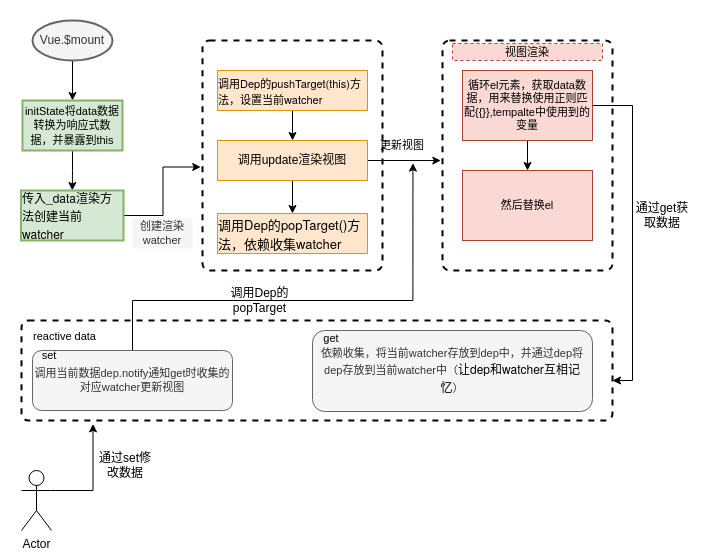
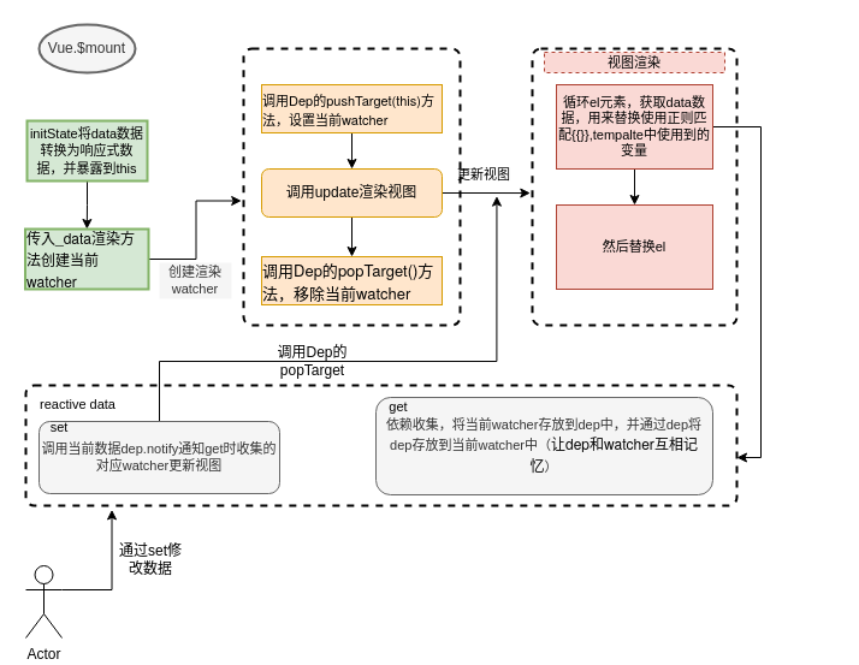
  <mxCell id="0" />
  <mxCell id="1" parent="0" />
- <mxCell id="2" value="" style="edgeStyle=orthogonalEdgeStyle;rounded=0;orthogonalLoop=1;jettySize=auto;html=1;" edge="1" parent="1" source="3" target="5"><mxGeometry relative="1" as="geometry" /></mxCell>
  <mxCell id="3" value="Vue.$mount" style="strokeWidth=2;html=1;shape=mxgraph.flowchart.start_1;whiteSpace=wrap;fillColor=#f5f5f5;fontColor=#333333;strokeColor=#666666;" vertex="1" parent="1"><mxGeometry x="32" y="20" width="80" height="40" as="geometry" /></mxCell>
  <mxCell id="4" value="" style="edgeStyle=orthogonalEdgeStyle;rounded=0;orthogonalLoop=1;jettySize=auto;html=1;fontColor=#000000;" edge="1" parent="1" source="5" target="7"><mxGeometry relative="1" as="geometry" /></mxCell>
  <mxCell id="5" value="&lt;font style=&quot;font-size: 11px;&quot;&gt;initState将data数据转换为响应式数据，并暴露到this&lt;/font&gt;" style="whiteSpace=wrap;html=1;strokeWidth=2;fillColor=#d5e8d4;strokeColor=#82b366;fontColor=#000000;" vertex="1" parent="1"><mxGeometry x="22" y="100" width="100" height="50" as="geometry" /></mxCell>
  <mxCell id="6" style="edgeStyle=orthogonalEdgeStyle;rounded=0;orthogonalLoop=1;jettySize=auto;html=1;entryX=-0.01;entryY=0.55;entryDx=0;entryDy=0;entryPerimeter=0;fontSize=11;fontColor=#000000;" edge="1" parent="1" source="7" target="8"><mxGeometry relative="1" as="geometry" /></mxCell>
  <mxCell id="7" value="&lt;p style=&quot;margin: 0px; font-variant-numeric: normal; font-variant-east-asian: normal; font-stretch: normal; line-height: normal; font-family: &amp;quot;Helvetica Neue&amp;quot;; text-align: start;&quot; class=&quot;p1&quot;&gt;&lt;span style=&quot;font-variant-numeric: normal; font-variant-east-asian: normal; font-stretch: normal; line-height: normal; font-family: &amp;quot;PingFang SC&amp;quot;;&quot; class=&quot;s1&quot;&gt;传入&lt;/span&gt;_data&lt;span style=&quot;font-variant-numeric: normal; font-variant-east-asian: normal; font-stretch: normal; line-height: normal; font-family: &amp;quot;PingFang SC&amp;quot;;&quot; class=&quot;s1&quot;&gt;渲染方法创建当前&lt;/span&gt;watcher&lt;/p&gt;" style="whiteSpace=wrap;html=1;fillColor=#d5e8d4;strokeColor=#82b366;fontColor=#000000;strokeWidth=2;" vertex="1" parent="1"><mxGeometry x="20.5" y="190" width="102.5" height="50" as="geometry" /></mxCell>
  <mxCell id="8" value="" style="rounded=1;whiteSpace=wrap;html=1;absoluteArcSize=1;arcSize=14;strokeWidth=2;fontSize=12;fontColor=#000000;dashed=1;" vertex="1" parent="1"><mxGeometry x="202" y="40" width="180" height="230" as="geometry" /></mxCell>
  <mxCell id="9" value="" style="edgeStyle=orthogonalEdgeStyle;rounded=0;orthogonalLoop=1;jettySize=auto;html=1;fontSize=11;fontColor=#000000;" edge="1" parent="1" source="10" target="13"><mxGeometry relative="1" as="geometry" /></mxCell>
  <mxCell id="10" value="&lt;p style=&quot;margin: 0px; font-variant-numeric: normal; font-variant-east-asian: normal; font-stretch: normal; line-height: normal; font-family: &amp;quot;Helvetica Neue&amp;quot;; text-align: start; font-size: 11px;&quot; class=&quot;p1&quot;&gt;&lt;span style=&quot;font-variant-numeric: normal; font-variant-east-asian: normal; font-stretch: normal; line-height: normal; font-family: &amp;quot;PingFang SC&amp;quot;;&quot; class=&quot;s1&quot;&gt;调用&lt;/span&gt;Dep&lt;span style=&quot;font-variant-numeric: normal; font-variant-east-asian: normal; font-stretch: normal; line-height: normal; font-family: &amp;quot;PingFang SC&amp;quot;;&quot; class=&quot;s1&quot;&gt;的&lt;/span&gt;pushTarget(this)&lt;span style=&quot;font-variant-numeric: normal; font-variant-east-asian: normal; font-stretch: normal; line-height: normal; font-family: &amp;quot;PingFang SC&amp;quot;;&quot; class=&quot;s1&quot;&gt;方法，设置当前&lt;/span&gt;watcher&lt;/p&gt;" style="rounded=0;whiteSpace=wrap;html=1;fontSize=12;fillColor=#ffe6cc;strokeColor=#d79b00;" vertex="1" parent="1"><mxGeometry x="217" y="70" width="150" height="40" as="geometry" /></mxCell>
  <mxCell id="11" value="" style="edgeStyle=orthogonalEdgeStyle;rounded=0;orthogonalLoop=1;jettySize=auto;html=1;fontSize=11;fontColor=#000000;" edge="1" parent="1" source="13" target="14"><mxGeometry relative="1" as="geometry" /></mxCell>
  <mxCell id="12" style="edgeStyle=orthogonalEdgeStyle;rounded=0;orthogonalLoop=1;jettySize=auto;html=1;entryX=-0.01;entryY=0.522;entryDx=0;entryDy=0;entryPerimeter=0;fontSize=11;fontColor=#000000;" edge="1" parent="1" source="13" target="15"><mxGeometry relative="1" as="geometry" /></mxCell>
- <mxCell id="13" value="调用update渲染视图" style="whiteSpace=wrap;html=1;fillColor=#ffe6cc;strokeColor=#d79b00;rounded=0;" vertex="1" parent="1"><mxGeometry x="217" y="140" width="150" height="40" as="geometry" /></mxCell>
- <mxCell id="14" value="&lt;p style=&quot;margin: 0px; font-variant-numeric: normal; font-variant-east-asian: normal; font-stretch: normal; font-size: 13px; line-height: normal; font-family: &amp;quot;Helvetica Neue&amp;quot;; text-align: start;&quot; class=&quot;p1&quot;&gt;&lt;span style=&quot;font-variant-numeric: normal; font-variant-east-asian: normal; font-stretch: normal; line-height: normal; font-family: &amp;quot;PingFang SC&amp;quot;;&quot; class=&quot;s1&quot;&gt;调用&lt;/span&gt;Dep&lt;span style=&quot;font-variant-numeric: normal; font-variant-east-asian: normal; font-stretch: normal; line-height: normal; font-family: &amp;quot;PingFang SC&amp;quot;;&quot; class=&quot;s1&quot;&gt;的&lt;/span&gt;popTarget()&lt;span style=&quot;font-variant-numeric: normal; font-variant-east-asian: normal; font-stretch: normal; line-height: normal; font-family: &amp;quot;PingFang SC&amp;quot;;&quot; class=&quot;s1&quot;&gt;方法，依赖收集&lt;/span&gt;watcher&lt;/p&gt;" style="whiteSpace=wrap;html=1;fillColor=#ffe6cc;strokeColor=#d79b00;rounded=0;" vertex="1" parent="1"><mxGeometry x="217" y="213" width="150" height="40" as="geometry" /></mxCell>
+ <mxCell id="13" value="调用update渲染视图" style="whiteSpace=wrap;html=1;fillColor=#ffe6cc;strokeColor=#d79b00;rounded=1;" vertex="1" parent="1"><mxGeometry x="217" y="140" width="150" height="40" as="geometry" /></mxCell>
+ <mxCell id="14" value="&lt;p style=&quot;margin: 0px; font-variant-numeric: normal; font-variant-east-asian: normal; font-stretch: normal; font-size: 13px; line-height: normal; font-family: &amp;quot;Helvetica Neue&amp;quot;; text-align: start;&quot; class=&quot;p1&quot;&gt;&lt;span style=&quot;font-variant-numeric: normal; font-variant-east-asian: normal; font-stretch: normal; line-height: normal; font-family: &amp;quot;PingFang SC&amp;quot;;&quot; class=&quot;s1&quot;&gt;调用&lt;/span&gt;Dep&lt;span style=&quot;font-variant-numeric: normal; font-variant-east-asian: normal; font-stretch: normal; line-height: normal; font-family: &amp;quot;PingFang SC&amp;quot;;&quot; class=&quot;s1&quot;&gt;的&lt;/span&gt;popTarget()&lt;span style=&quot;font-variant-numeric: normal; font-variant-east-asian: normal; font-stretch: normal; line-height: normal; font-family: &amp;quot;PingFang SC&amp;quot;;&quot; class=&quot;s1&quot;&gt;方法，移除当前&lt;/span&gt;watcher&lt;/p&gt;" style="whiteSpace=wrap;html=1;fillColor=#ffe6cc;strokeColor=#d79b00;rounded=0;" vertex="1" parent="1"><mxGeometry x="217" y="213" width="150" height="40" as="geometry" /></mxCell>
  <mxCell id="15" value="" style="rounded=1;whiteSpace=wrap;html=1;absoluteArcSize=1;arcSize=14;strokeWidth=2;fontSize=11;fontColor=#000000;dashed=1;" vertex="1" parent="1"><mxGeometry x="442" y="40" width="170" height="230" as="geometry" /></mxCell>
  <mxCell id="16" value="视图渲染" style="text;html=1;strokeColor=#ae4132;fillColor=#fad9d5;align=center;verticalAlign=middle;whiteSpace=wrap;rounded=0;dashed=1;fontSize=11;" vertex="1" parent="1"><mxGeometry x="452" y="43" width="150" height="17" as="geometry" /></mxCell>
  <mxCell id="17" value="" style="edgeStyle=orthogonalEdgeStyle;rounded=0;orthogonalLoop=1;jettySize=auto;html=1;fontSize=11;fontColor=#000000;" edge="1" parent="1" source="19" target="20"><mxGeometry relative="1" as="geometry" /></mxCell>
  <mxCell id="18" style="edgeStyle=orthogonalEdgeStyle;rounded=0;orthogonalLoop=1;jettySize=auto;html=1;entryX=1;entryY=0.6;entryDx=0;entryDy=0;entryPerimeter=0;fontSize=12;fontColor=#000000;" edge="1" parent="1" source="19" target="23"><mxGeometry relative="1" as="geometry"><Array as="points"><mxPoint x="632" y="105" /><mxPoint x="632" y="380" /></Array></mxGeometry></mxCell>
  <mxCell id="19" value="循环el元素，获取data数据，用来替换使用正则匹配{{}},tempalte中使用到的变量" style="rounded=0;whiteSpace=wrap;html=1;fontSize=11;fillColor=#fad9d5;strokeColor=#ae4132;" vertex="1" parent="1"><mxGeometry x="462" y="70" width="130" height="70" as="geometry" /></mxCell>
  <mxCell id="20" value="然后替换el" style="rounded=0;whiteSpace=wrap;html=1;fontSize=11;fillColor=#fad9d5;strokeColor=#ae4132;" vertex="1" parent="1"><mxGeometry x="462" y="170" width="130" height="70" as="geometry" /></mxCell>
  <mxCell id="21" value="&lt;font style=&quot;font-size: 11px;&quot;&gt;更新视图&lt;/font&gt;" style="text;html=1;strokeColor=none;fillColor=none;align=center;verticalAlign=middle;whiteSpace=wrap;rounded=0;fontSize=10;fontColor=#000000;" vertex="1" parent="1"><mxGeometry x="372" y="130" width="60" height="30" as="geometry" /></mxCell>
  <mxCell id="22" value="创建渲染watcher" style="text;html=1;strokeColor=none;fillColor=#f5f5f5;align=center;verticalAlign=middle;whiteSpace=wrap;rounded=0;fontSize=11;fontColor=#333333;" vertex="1" parent="1"><mxGeometry x="132" y="218" width="60" height="30" as="geometry" /></mxCell>
  <mxCell id="23" value="" style="rounded=1;whiteSpace=wrap;html=1;absoluteArcSize=1;arcSize=14;strokeWidth=2;fontSize=11;fontColor=#000000;dashed=1;" vertex="1" parent="1"><mxGeometry x="21" y="320" width="591" height="100" as="geometry" /></mxCell>
  <mxCell id="24" value="reactive data" style="text;html=1;strokeColor=none;fillColor=none;align=center;verticalAlign=middle;whiteSpace=wrap;rounded=0;dashed=1;fontSize=11;fontColor=#000000;" vertex="1" parent="1"><mxGeometry x="27" y="326" width="75" height="20" as="geometry" /></mxCell>
  <mxCell id="25" style="edgeStyle=orthogonalEdgeStyle;rounded=0;orthogonalLoop=1;jettySize=auto;html=1;fontSize=12;fontColor=#000000;entryX=0.674;entryY=1.088;entryDx=0;entryDy=0;entryPerimeter=0;" edge="1" parent="1" source="26" target="21"><mxGeometry relative="1" as="geometry"><mxPoint x="412" y="190" as="targetPoint" /><Array as="points"><mxPoint x="132" y="300" /><mxPoint x="412" y="300" /></Array></mxGeometry></mxCell>
  <mxCell id="26" value="调用当前数据dep.notify通知get时收集的对应watcher更新视图" style="rounded=1;whiteSpace=wrap;html=1;fontSize=11;fontColor=#333333;strokeColor=#666666;fillColor=#f5f5f5;" vertex="1" parent="1"><mxGeometry x="32" y="350" width="200" height="60" as="geometry" /></mxCell>
  <mxCell id="27" value="set" style="text;html=1;strokeColor=none;fillColor=none;align=center;verticalAlign=middle;whiteSpace=wrap;rounded=0;fontSize=11;fontColor=#000000;" vertex="1" parent="1"><mxGeometry x="34.5" y="350" width="27.5" height="10" as="geometry" /></mxCell>
  <mxCell id="28" value="依赖收集，将当前watcher存放到dep中，并通过dep将dep存放到当前watcher中（&lt;font style=&quot;font-size: 12px;&quot;&gt;&lt;span style=&quot;color: rgb(0, 0, 0); text-align: start; background-color: initial; font-variant-numeric: normal; font-variant-east-asian: normal; font-stretch: normal; line-height: normal; font-family: &amp;quot;PingFang SC&amp;quot;;&quot; class=&quot;s1&quot;&gt;让&lt;/span&gt;&lt;span style=&quot;color: rgb(0, 0, 0); font-family: &amp;quot;Helvetica Neue&amp;quot;; text-align: start; background-color: initial;&quot;&gt;dep&lt;/span&gt;&lt;span style=&quot;color: rgb(0, 0, 0); text-align: start; background-color: initial; font-variant-numeric: normal; font-variant-east-asian: normal; font-stretch: normal; line-height: normal; font-family: &amp;quot;PingFang SC&amp;quot;;&quot; class=&quot;s1&quot;&gt;和&lt;/span&gt;&lt;span style=&quot;color: rgb(0, 0, 0); font-family: &amp;quot;Helvetica Neue&amp;quot;; text-align: start; background-color: initial;&quot;&gt;watcher&lt;/span&gt;&lt;span style=&quot;color: rgb(0, 0, 0); text-align: start; background-color: initial; font-variant-numeric: normal; font-variant-east-asian: normal; font-stretch: normal; line-height: normal; font-family: &amp;quot;PingFang SC&amp;quot;;&quot; class=&quot;s1&quot;&gt;互相记忆&lt;/span&gt;&lt;/font&gt;&lt;span style=&quot;background-color: initial;&quot;&gt;）&lt;/span&gt;" style="rounded=1;whiteSpace=wrap;html=1;fontSize=11;fontColor=#333333;strokeColor=#666666;fillColor=#f5f5f5;" vertex="1" parent="1"><mxGeometry x="312" y="330" width="280" height="81" as="geometry" /></mxCell>
  <mxCell id="29" value="get" style="text;html=1;strokeColor=none;fillColor=none;align=center;verticalAlign=middle;whiteSpace=wrap;rounded=0;fontSize=11;fontColor=#000000;" vertex="1" parent="1"><mxGeometry x="316" y="330" width="30" height="15" as="geometry" /></mxCell>
  <mxCell id="30" value="调用Dep的popTarget" style="text;html=1;strokeColor=none;fillColor=none;align=center;verticalAlign=middle;whiteSpace=wrap;rounded=0;fontSize=12;fontColor=#000000;" vertex="1" parent="1"><mxGeometry x="217" y="285" width="85" height="30" as="geometry" /></mxCell>
- <mxCell id="31" value="通过get获取数据" style="text;html=1;strokeColor=none;fillColor=none;align=center;verticalAlign=middle;whiteSpace=wrap;rounded=0;fontSize=12;fontColor=#000000;" vertex="1" parent="1"><mxGeometry x="632" y="200" width="60" height="30" as="geometry" /></mxCell>
  <mxCell id="32" style="edgeStyle=orthogonalEdgeStyle;rounded=0;orthogonalLoop=1;jettySize=auto;html=1;fontSize=12;fontColor=#000000;entryX=0.121;entryY=1.034;entryDx=0;entryDy=0;entryPerimeter=0;" edge="1" parent="1" source="33" target="23"><mxGeometry relative="1" as="geometry"><mxPoint x="92" y="430" as="targetPoint" /><Array as="points"><mxPoint x="93" y="490" /></Array></mxGeometry></mxCell>
  <mxCell id="33" value="Actor" style="shape=umlActor;verticalLabelPosition=bottom;verticalAlign=top;html=1;outlineConnect=0;fontSize=12;fontColor=#000000;strokeColor=default;" vertex="1" parent="1"><mxGeometry x="21" y="470" width="30" height="60" as="geometry" /></mxCell>
  <mxCell id="34" value="通过set修改数据" style="text;html=1;strokeColor=none;fillColor=none;align=center;verticalAlign=middle;whiteSpace=wrap;rounded=0;fontSize=12;fontColor=#000000;" vertex="1" parent="1"><mxGeometry x="95" y="450" width="60" height="30" as="geometry" /></mxCell>
